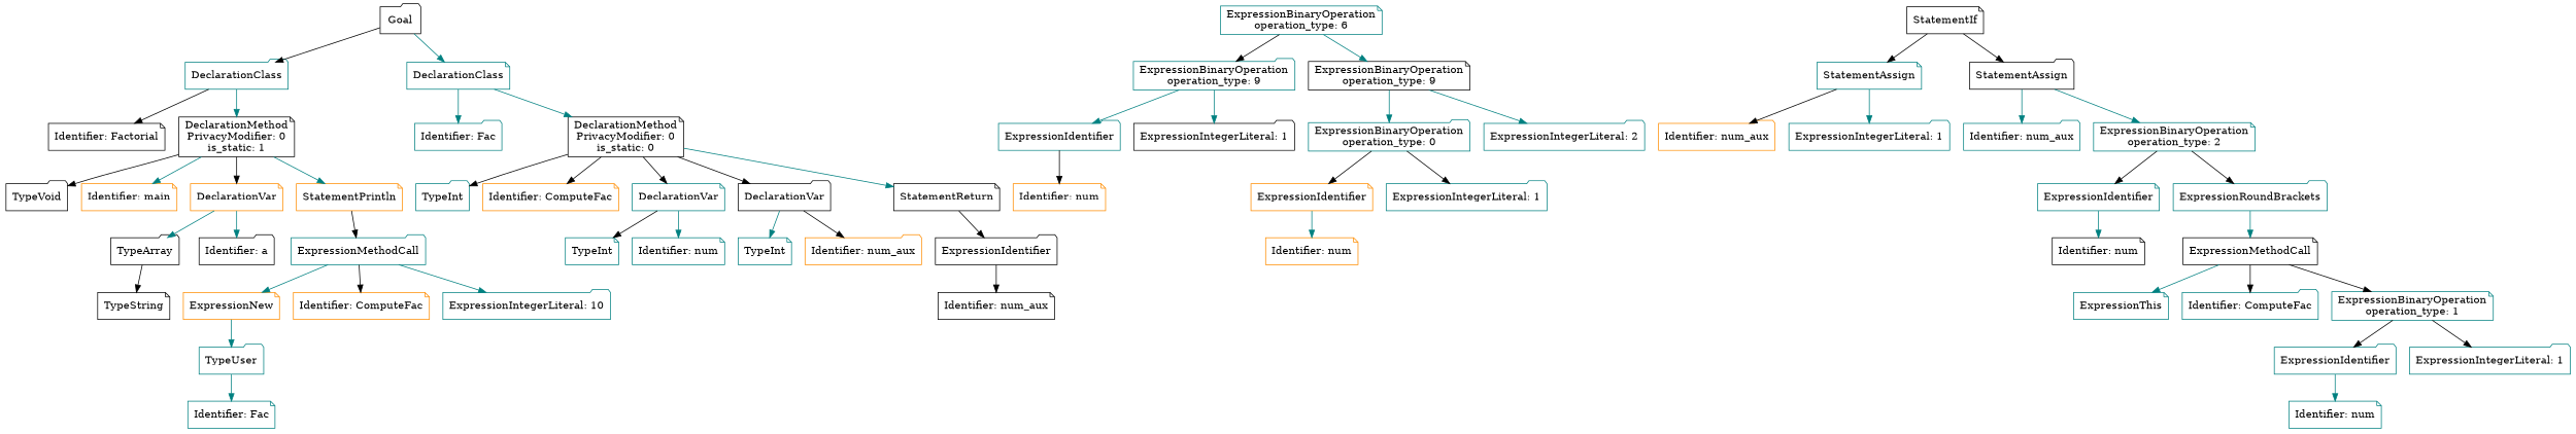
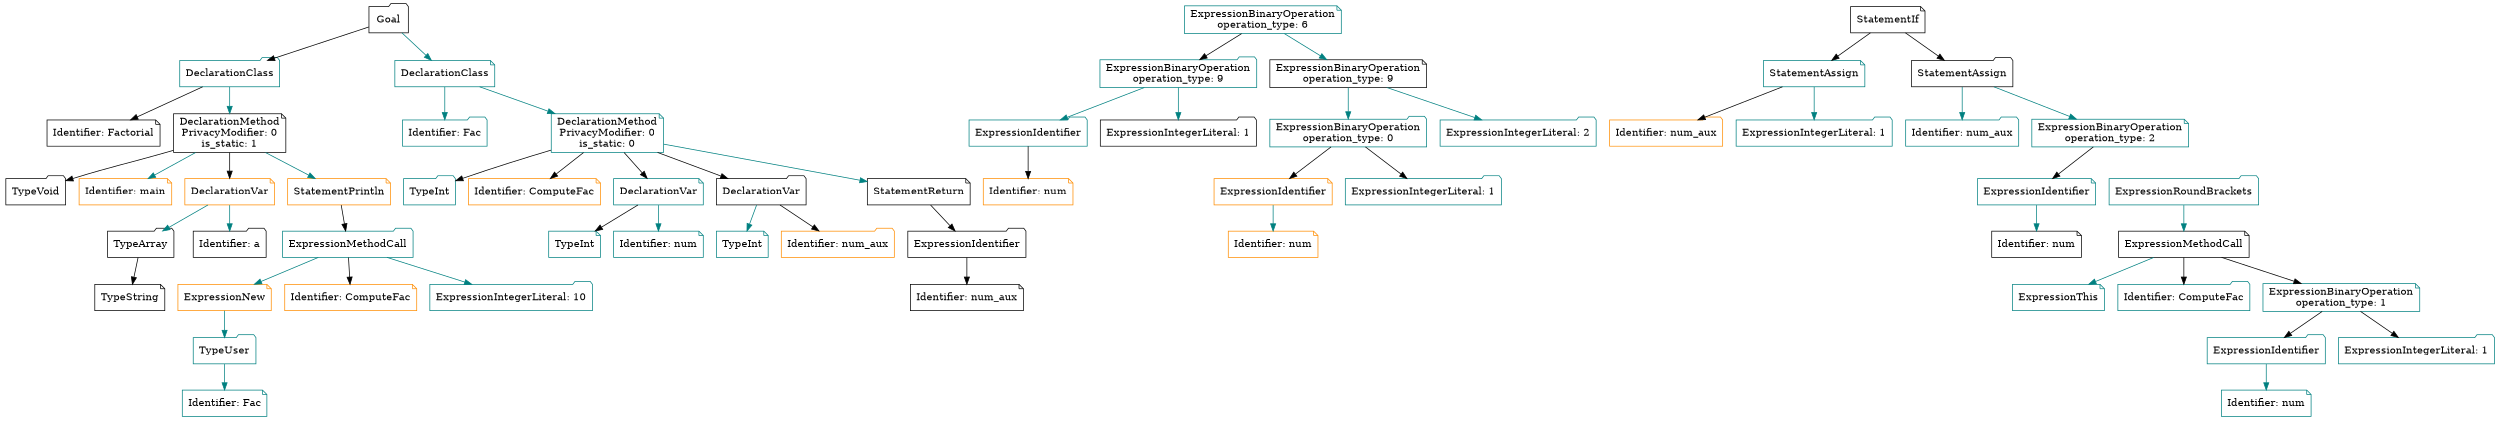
  digraph {
    node [color=teal shape=note]
    edge [color=black]
    n1 [color=black label="Identifier: Factorial"]
    n2 [color=black label=TypeVoid shape=folder]
    n3 [color=darkorange label="Identifier: main"]
    n4 [color=black label=TypeString]
    n5 [color=black label=TypeArray shape=folder]
    n6 [color=black label="Identifier: a" shape=folder]
    n7 [color=darkorange label=DeclarationVar]
    n8 [label="Identifier: Fac"]
    n9 [label=TypeUser shape=folder]
    n10 [color=darkorange label=ExpressionNew]
    n11 [color=darkorange label="Identifier: ComputeFac"]
    n12 [label="ExpressionIntegerLiteral: 10" shape=folder]
    n13 [label=ExpressionMethodCall shape=folder]
    n14 [color=darkorange label=StatementPrintln]
    n15 [color=black label="DeclarationMethod\nPrivacyModifier: 0\nis_static: 1"]
    n16 [label=DeclarationClass shape=folder]
    n17 [label="Identifier: Fac" shape=folder]
    n18 [label=TypeInt shape=folder]
    n19 [color=darkorange label="Identifier: ComputeFac"]
    n20 [label=TypeInt]
    n21 [label="Identifier: num"]
    n22 [label=DeclarationVar]
    n23 [label=TypeInt]
    n24 [color=darkorange label="Identifier: num_aux" shape=folder]
    n25 [color=black label=DeclarationVar shape=folder]
    n26 [color=darkorange label="Identifier: num"]
    n27 [label=ExpressionIdentifier shape=folder]
    n28 [color=black label="ExpressionIntegerLiteral: 1" shape=folder]
    n29 [label="ExpressionBinaryOperation\noperation_type: 9" shape=folder]
    n30 [color=darkorange label="Identifier: num"]
    n31 [color=darkorange label=ExpressionIdentifier]
    n32 [label="ExpressionIntegerLiteral: 1" shape=folder]
    n33 [label="ExpressionBinaryOperation\noperation_type: 0" shape=folder]
    n34 [label="ExpressionIntegerLiteral: 2" shape=folder]
    n35 [color=black label="ExpressionBinaryOperation\noperation_type: 9"]
    n36 [label="ExpressionBinaryOperation\noperation_type: 6"]
    n37 [color=darkorange label="Identifier: num_aux" shape=folder]
    n38 [label="ExpressionIntegerLiteral: 1" shape=folder]
    n39 [label=StatementAssign]
    n40 [label="Identifier: num_aux" shape=folder]
    n41 [color=black label="Identifier: num"]
    n42 [label=ExpressionIdentifier]
    n43 [label=ExpressionThis]
    n44 [label="Identifier: ComputeFac" shape=folder]
    n45 [label="Identifier: num"]
    n46 [label=ExpressionIdentifier shape=folder]
    n47 [label="ExpressionIntegerLiteral: 1" shape=folder]
    n48 [label="ExpressionBinaryOperation\noperation_type: 1"]
    n49 [color=black label=ExpressionMethodCall]
    n50 [label=ExpressionRoundBrackets shape=folder]
    n51 [label="ExpressionBinaryOperation\noperation_type: 2"]
    n52 [color=black label=StatementAssign shape=folder]
    n53 [color=black label=StatementIf]
    n54 [color=black label="Identifier: num_aux"]
    n55 [color=black label=ExpressionIdentifier shape=folder]
    n56 [color=black label=StatementReturn]
-   n57 [color=black label="DeclarationMethod\nPrivacyModifier: 0\nis_static: 0"]
+   n57 [label="DeclarationMethod\nPrivacyModifier: 0\nis_static: 0"]
    n58 [label=DeclarationClass]
    n59 [color=black label=Goal shape=folder]
    n5 -> n4
    n7 -> n5 [color=teal]
    n7 -> n6 [color=teal]
    n9 -> n8 [color=teal]
    n10 -> n9 [color=teal]
    n13 -> n10 [color=teal]
    n13 -> n11
    n13 -> n12 [color=teal]
    n14 -> n13
    n15 -> n2
    n15 -> n3 [color=teal]
    n15 -> n7
    n15 -> n14 [color=teal]
    n16 -> n1
    n16 -> n15 [color=teal]
    n22 -> n20
    n22 -> n21 [color=teal]
    n25 -> n23 [color=teal]
    n25 -> n24
    n27 -> n26
    n29 -> n27 [color=teal]
    n29 -> n28 [color=teal]
    n31 -> n30 [color=teal]
    n33 -> n31
    n33 -> n32
    n35 -> n33 [color=teal]
    n35 -> n34 [color=teal]
    n36 -> n29
    n36 -> n35 [color=teal]
    n39 -> n37
    n39 -> n38 [color=teal]
    n42 -> n41 [color=teal]
    n46 -> n45 [color=teal]
    n48 -> n46
    n48 -> n47
    n49 -> n43 [color=teal]
    n49 -> n44
    n49 -> n48
    n50 -> n49 [color=teal]
    n51 -> n42
-   n51 -> n50
    n52 -> n40 [color=teal]
    n52 -> n51 [color=teal]
    n53 -> n39
    n53 -> n52
    n55 -> n54
    n56 -> n55
    n57 -> n18
    n57 -> n19
    n57 -> n22
    n57 -> n25
    n57 -> n56 [color=teal]
    n58 -> n17 [color=teal]
    n58 -> n57 [color=teal]
    n59 -> n16
    n59 -> n58 [color=teal]
  }
